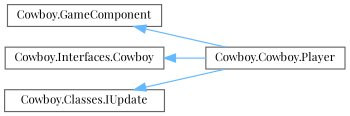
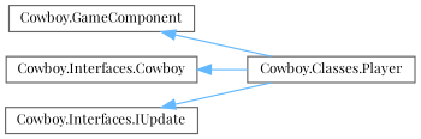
  digraph {
    fontname="Playfair Display"
    rankdir=LR
    node [color=grey40 fillcolor=white fontname="Playfair Display" fontsize=10 shape=box style=filled]
    edge [color=steelblue1 dir=back fontname="Playfair Display" fontsize=10 labelfontname=Helvetica labelfontsize=10 style=solid]
    n1 [height=0.2 label="Cowboy.GameComponent" width=0.4]
-   n2 [height=0.2 label="Cowboy.Cowboy.Player" width=0.4]
+   n2 [height=0.2 label="Cowboy.Classes.Player" width=0.4]
    n3 [height=0.2 label="Cowboy.Interfaces.Cowboy" width=0.4]
-   n4 [height=0.2 label="Cowboy.Classes.IUpdate" width=0.4]
+   n4 [height=0.2 label="Cowboy.Interfaces.IUpdate" width=0.4]
    n1 -> n2
    n3 -> n2
    n4 -> n2
  }
